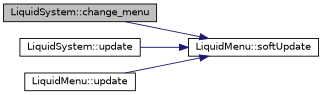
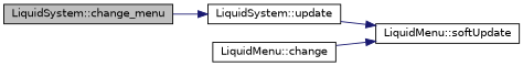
  digraph {
    rankdir=LR
    node [color=black fillcolor=white fontname=Helvetica fontsize=11 shape=record style=filled]
    edge [color=midnightblue fontname=Helvetica fontsize=11 labelfontname=Helvetica labelfontsize=11 style=solid]
    n1 [fillcolor=grey75 fontcolor=black height=0.2 label="LiquidSystem::change_menu" width=0.4]
    n2 [height=0.2 label="LiquidSystem::update" width=0.4]
    n3 [height=0.2 label="LiquidMenu::softUpdate" width=0.4]
-   n4 [height=0.2 label="LiquidMenu::update" width=0.4]
-   n1 -> n3
+   n4 [height=0.2 label="LiquidMenu::change" width=0.4]
+   n1 -> n2
    n2 -> n3
    n4 -> n3
  }
